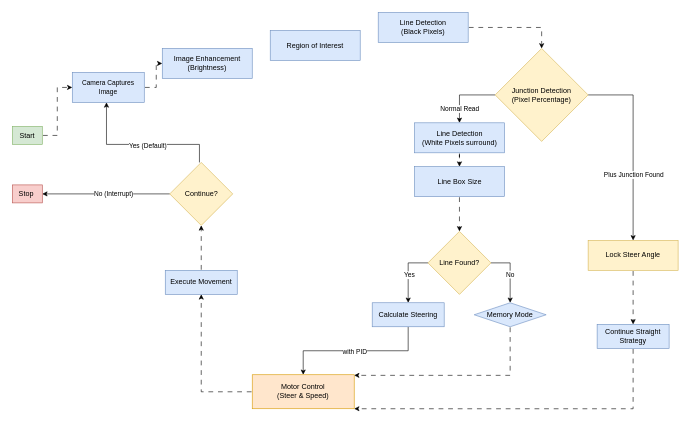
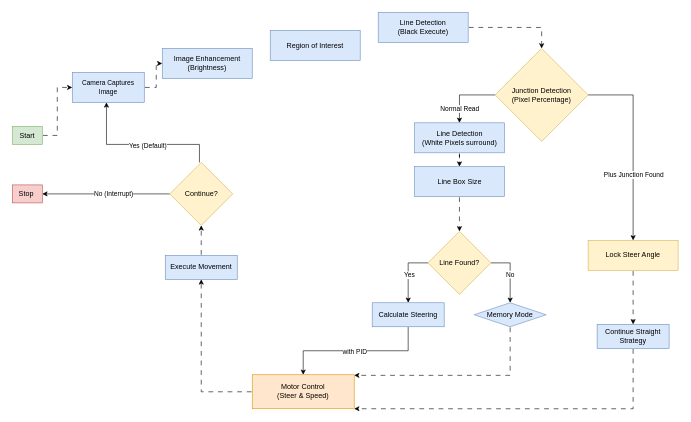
  <mxCell id="0" />
  <mxCell id="1" parent="0" />
  <mxCell id="2" style="edgeStyle=orthogonalEdgeStyle;rounded=0;orthogonalLoop=1;jettySize=auto;html=1;entryX=0;entryY=0.5;entryDx=0;entryDy=0;flowAnimation=1;" parent="1" source="3" target="5" edge="1"><mxGeometry relative="1" as="geometry" /></mxCell>
  <mxCell id="3" value="Start" style="rounded=0;whiteSpace=wrap;html=1;fontSize=12;fillColor=#d5e8d4;strokeColor=#82b366;" parent="1" vertex="1"><mxGeometry x="20" y="210" width="50" height="30" as="geometry" /></mxCell>
  <mxCell id="4" style="edgeStyle=orthogonalEdgeStyle;rounded=0;orthogonalLoop=1;jettySize=auto;html=1;entryX=0;entryY=0.5;entryDx=0;entryDy=0;flowAnimation=1;" edge="1" parent="1" source="5" target="6"><mxGeometry relative="1" as="geometry" /></mxCell>
  <mxCell id="5" value="Camera Captures Image" style="rounded=0;whiteSpace=wrap;html=1;fillColor=#dae8fc;strokeColor=#6c8ebf;fontSize=11;" parent="1" vertex="1"><mxGeometry x="120" y="120" width="120" height="50" as="geometry" /></mxCell>
  <mxCell id="6" value="Image Enhancement&lt;div&gt;(Brightness)&lt;/div&gt;" style="rounded=0;whiteSpace=wrap;html=1;fillColor=#dae8fc;strokeColor=#6c8ebf;" parent="1" vertex="1"><mxGeometry x="270" y="80" width="150" height="50" as="geometry" /></mxCell>
  <mxCell id="7" value="Region of Interest" style="rounded=0;whiteSpace=wrap;html=1;fillColor=#dae8fc;strokeColor=#6c8ebf;" parent="1" vertex="1"><mxGeometry x="450" y="50" width="150" height="50" as="geometry" /></mxCell>
  <mxCell id="8" style="edgeStyle=orthogonalEdgeStyle;rounded=0;orthogonalLoop=1;jettySize=auto;html=1;entryX=0.5;entryY=0;entryDx=0;entryDy=0;flowAnimation=1;" edge="1" parent="1" source="9" target="14"><mxGeometry relative="1" as="geometry" /></mxCell>
- <mxCell id="9" value="Line Detection&lt;div&gt;(Black Pixels&lt;span style=&quot;background-color: transparent; color: light-dark(rgb(0, 0, 0), rgb(255, 255, 255));&quot;&gt;)&lt;/span&gt;&lt;/div&gt;" style="rounded=0;whiteSpace=wrap;html=1;fillColor=#dae8fc;strokeColor=#6c8ebf;" parent="1" vertex="1"><mxGeometry x="630" y="20" width="150" height="50" as="geometry" /></mxCell>
+ <mxCell id="9" value="Line Detection&lt;div&gt;(Black Execute&lt;span style=&quot;background-color: transparent; color: light-dark(rgb(0, 0, 0), rgb(255, 255, 255));&quot;&gt;)&lt;/span&gt;&lt;/div&gt;" style="rounded=0;whiteSpace=wrap;html=1;fillColor=#dae8fc;strokeColor=#6c8ebf;" parent="1" vertex="1"><mxGeometry x="630" y="20" width="150" height="50" as="geometry" /></mxCell>
  <mxCell id="10" style="edgeStyle=orthogonalEdgeStyle;rounded=0;orthogonalLoop=1;jettySize=auto;html=1;entryX=0.5;entryY=0;entryDx=0;entryDy=0;exitX=1;exitY=0.5;exitDx=0;exitDy=0;shadow=0;" parent="1" source="14" target="23" edge="1"><mxGeometry relative="1" as="geometry"><Array as="points"><mxPoint x="1055" y="158" /></Array></mxGeometry></mxCell>
  <mxCell id="11" value="Plus Junction Found" style="edgeLabel;html=1;align=center;verticalAlign=middle;resizable=0;points=[];" parent="10" vertex="1" connectable="0"><mxGeometry x="0.192" y="1" relative="1" as="geometry"><mxPoint x="-1" y="19" as="offset" /></mxGeometry></mxCell>
  <mxCell id="12" style="edgeStyle=orthogonalEdgeStyle;rounded=0;orthogonalLoop=1;jettySize=auto;html=1;entryX=0.5;entryY=0;entryDx=0;entryDy=0;exitX=0;exitY=0.5;exitDx=0;exitDy=0;" parent="1" source="14" target="16" edge="1"><mxGeometry relative="1" as="geometry" /></mxCell>
  <mxCell id="13" value="Normal Read" style="edgeLabel;html=1;align=center;verticalAlign=middle;resizable=0;points=[];" vertex="1" connectable="0" parent="12"><mxGeometry x="0.384" y="2" relative="1" as="geometry"><mxPoint x="-2" y="9" as="offset" /></mxGeometry></mxCell>
  <mxCell id="14" value="Junction Detection&lt;div&gt;(Pixel Percentage)&lt;/div&gt;" style="rhombus;whiteSpace=wrap;html=1;fillColor=#fff2cc;strokeColor=#d6b656;" parent="1" vertex="1"><mxGeometry x="825" y="80" width="155" height="155" as="geometry" /></mxCell>
  <mxCell id="15" style="edgeStyle=orthogonalEdgeStyle;rounded=0;orthogonalLoop=1;jettySize=auto;html=1;entryX=0.5;entryY=0;entryDx=0;entryDy=0;flowAnimation=1;" edge="1" parent="1" source="16" target="42"><mxGeometry relative="1" as="geometry" /></mxCell>
  <mxCell id="16" value="Line Detection&lt;div&gt;(White Pixels surround)&lt;/div&gt;" style="rounded=0;whiteSpace=wrap;html=1;fillColor=#dae8fc;strokeColor=#6c8ebf;" parent="1" vertex="1"><mxGeometry x="690.5" y="204" width="150" height="50" as="geometry" /></mxCell>
  <mxCell id="17" style="edgeStyle=orthogonalEdgeStyle;rounded=0;orthogonalLoop=1;jettySize=auto;html=1;entryX=0.5;entryY=0;entryDx=0;entryDy=0;exitX=0;exitY=0.5;exitDx=0;exitDy=0;" parent="1" source="21" target="26" edge="1"><mxGeometry relative="1" as="geometry" /></mxCell>
  <mxCell id="18" value="Yes" style="edgeLabel;html=1;align=center;verticalAlign=middle;resizable=0;points=[];" parent="17" vertex="1" connectable="0"><mxGeometry x="0.067" y="1" relative="1" as="geometry"><mxPoint as="offset" /></mxGeometry></mxCell>
  <mxCell id="19" style="edgeStyle=orthogonalEdgeStyle;rounded=0;orthogonalLoop=1;jettySize=auto;html=1;entryX=0.5;entryY=0;entryDx=0;entryDy=0;exitX=1;exitY=0.5;exitDx=0;exitDy=0;" parent="1" source="21" target="27" edge="1"><mxGeometry relative="1" as="geometry" /></mxCell>
  <mxCell id="20" value="No" style="edgeLabel;html=1;align=center;verticalAlign=middle;resizable=0;points=[];" parent="19" vertex="1" connectable="0"><mxGeometry x="0.029" y="-1" relative="1" as="geometry"><mxPoint as="offset" /></mxGeometry></mxCell>
  <mxCell id="21" value="Line Found?" style="rhombus;whiteSpace=wrap;html=1;fillColor=#fff2cc;strokeColor=#d6b656;" parent="1" vertex="1"><mxGeometry x="713" y="385" width="105" height="105" as="geometry" /></mxCell>
  <mxCell id="22" style="edgeStyle=orthogonalEdgeStyle;rounded=0;orthogonalLoop=1;jettySize=auto;html=1;entryX=0.5;entryY=0;entryDx=0;entryDy=0;flowAnimation=1;" parent="1" source="23" target="29" edge="1"><mxGeometry relative="1" as="geometry" /></mxCell>
  <mxCell id="23" value="Lock Steer Angle" style="rounded=0;whiteSpace=wrap;html=1;fillColor=#fff2cc;strokeColor=#d6b656;" parent="1" vertex="1"><mxGeometry x="980" y="400" width="150" height="50" as="geometry" /></mxCell>
  <mxCell id="24" style="edgeStyle=orthogonalEdgeStyle;rounded=0;orthogonalLoop=1;jettySize=auto;html=1;entryX=0.5;entryY=0;entryDx=0;entryDy=0;exitX=0.5;exitY=1;exitDx=0;exitDy=0;" parent="1" source="26" target="31" edge="1"><mxGeometry relative="1" as="geometry" /></mxCell>
  <mxCell id="25" value="with PID" style="edgeLabel;html=1;align=center;verticalAlign=middle;resizable=0;points=[];" vertex="1" connectable="0" parent="24"><mxGeometry x="0.02" y="1" relative="1" as="geometry"><mxPoint as="offset" /></mxGeometry></mxCell>
  <mxCell id="26" value="&lt;div&gt;Calculate Steering&lt;/div&gt;" style="rounded=0;whiteSpace=wrap;html=1;fillColor=#dae8fc;strokeColor=#6c8ebf;" parent="1" vertex="1"><mxGeometry x="620" y="504" width="120" height="40" as="geometry" /></mxCell>
  <mxCell id="27" value="Memory Mode" style="rhombus;whiteSpace=wrap;html=1;fillColor=#dae8fc;strokeColor=#6c8ebf;" parent="1" vertex="1"><mxGeometry x="790" y="504" width="120" height="40" as="geometry" /></mxCell>
  <mxCell id="28" style="edgeStyle=orthogonalEdgeStyle;rounded=0;orthogonalLoop=1;jettySize=auto;html=1;entryX=1;entryY=1;entryDx=0;entryDy=0;exitX=0.5;exitY=1;exitDx=0;exitDy=0;flowAnimation=1;" parent="1" source="29" target="31" edge="1"><mxGeometry relative="1" as="geometry"><Array as="points"><mxPoint x="1055" y="680" /><mxPoint x="590" y="680" /></Array></mxGeometry></mxCell>
  <mxCell id="29" value="Continue Straight Strategy" style="rounded=0;whiteSpace=wrap;html=1;fillColor=#dae8fc;strokeColor=#6c8ebf;" parent="1" vertex="1"><mxGeometry x="995" y="540" width="120" height="40" as="geometry" /></mxCell>
  <mxCell id="30" style="edgeStyle=orthogonalEdgeStyle;rounded=0;orthogonalLoop=1;jettySize=auto;html=1;entryX=0.5;entryY=1;entryDx=0;entryDy=0;flowAnimation=1;" parent="1" source="31" target="34" edge="1"><mxGeometry relative="1" as="geometry" /></mxCell>
  <mxCell id="31" value="Motor Control&lt;div&gt;(Steer &amp;amp; Speed)&lt;/div&gt;" style="rounded=0;whiteSpace=wrap;html=1;fillColor=#ffe6cc;strokeColor=#d79b00;" parent="1" vertex="1"><mxGeometry x="420" y="624" width="170" height="56.67" as="geometry" /></mxCell>
  <mxCell id="32" style="edgeStyle=orthogonalEdgeStyle;rounded=0;orthogonalLoop=1;jettySize=auto;html=1;flowAnimation=1;" parent="1" source="27" edge="1"><mxGeometry relative="1" as="geometry"><mxPoint x="590" y="625" as="targetPoint" /><Array as="points"><mxPoint x="850" y="625" /></Array></mxGeometry></mxCell>
  <mxCell id="33" style="edgeStyle=orthogonalEdgeStyle;rounded=0;orthogonalLoop=1;jettySize=auto;html=1;entryX=0.5;entryY=1;entryDx=0;entryDy=0;flowAnimation=1;" parent="1" source="34" target="39" edge="1"><mxGeometry relative="1" as="geometry" /></mxCell>
- <mxCell id="34" value="Execute Movement" style="rounded=0;whiteSpace=wrap;html=1;fillColor=#dae8fc;strokeColor=#6c8ebf;" parent="1" vertex="1"><mxGeometry x="275" y="450" width="120" height="40" as="geometry" /></mxCell>
+ <mxCell id="34" value="Execute Movement" style="rounded=0;whiteSpace=wrap;html=1;fillColor=#dae8fc;strokeColor=#6c8ebf;" parent="1" vertex="1"><mxGeometry x="275" y="425" width="120" height="40" as="geometry" /></mxCell>
  <mxCell id="35" style="edgeStyle=orthogonalEdgeStyle;rounded=0;orthogonalLoop=1;jettySize=auto;html=1;entryX=0.5;entryY=1;entryDx=0;entryDy=0;" parent="1" edge="1"><mxGeometry relative="1" as="geometry"><mxPoint x="332" y="270" as="sourcePoint" /><mxPoint x="177" y="170" as="targetPoint" /><Array as="points"><mxPoint x="332" y="240" /><mxPoint x="177" y="240" /></Array></mxGeometry></mxCell>
  <mxCell id="36" value="Yes (Default)" style="edgeLabel;html=1;align=center;verticalAlign=middle;resizable=0;points=[];" vertex="1" connectable="0" parent="35"><mxGeometry x="-0.141" y="1" relative="1" as="geometry"><mxPoint x="-7" as="offset" /></mxGeometry></mxCell>
  <mxCell id="37" style="edgeStyle=orthogonalEdgeStyle;rounded=0;orthogonalLoop=1;jettySize=auto;html=1;" edge="1" parent="1" source="39" target="40"><mxGeometry relative="1" as="geometry" /></mxCell>
  <mxCell id="38" value="No (Interrupt)" style="edgeLabel;html=1;align=center;verticalAlign=middle;resizable=0;points=[];" vertex="1" connectable="0" parent="37"><mxGeometry x="-0.111" relative="1" as="geometry"><mxPoint as="offset" /></mxGeometry></mxCell>
  <mxCell id="39" value="Continue?" style="rhombus;whiteSpace=wrap;html=1;fillColor=#fff2cc;strokeColor=#d6b656;" parent="1" vertex="1"><mxGeometry x="282.5" y="270" width="105" height="105" as="geometry" /></mxCell>
  <mxCell id="40" value="Stop&amp;nbsp;" style="rounded=0;whiteSpace=wrap;html=1;fillColor=#f8cecc;strokeColor=#b85450;" parent="1" vertex="1"><mxGeometry x="20" y="307.5" width="50" height="30" as="geometry" /></mxCell>
  <mxCell id="41" style="edgeStyle=orthogonalEdgeStyle;rounded=0;orthogonalLoop=1;jettySize=auto;html=1;entryX=0.5;entryY=0;entryDx=0;entryDy=0;flowAnimation=1;" edge="1" parent="1" source="42" target="21"><mxGeometry relative="1" as="geometry" /></mxCell>
  <mxCell id="42" value="Line Box Size" style="rounded=0;whiteSpace=wrap;html=1;fillColor=#dae8fc;strokeColor=#6c8ebf;" vertex="1" parent="1"><mxGeometry x="690.5" y="277" width="150" height="50" as="geometry" /></mxCell>
